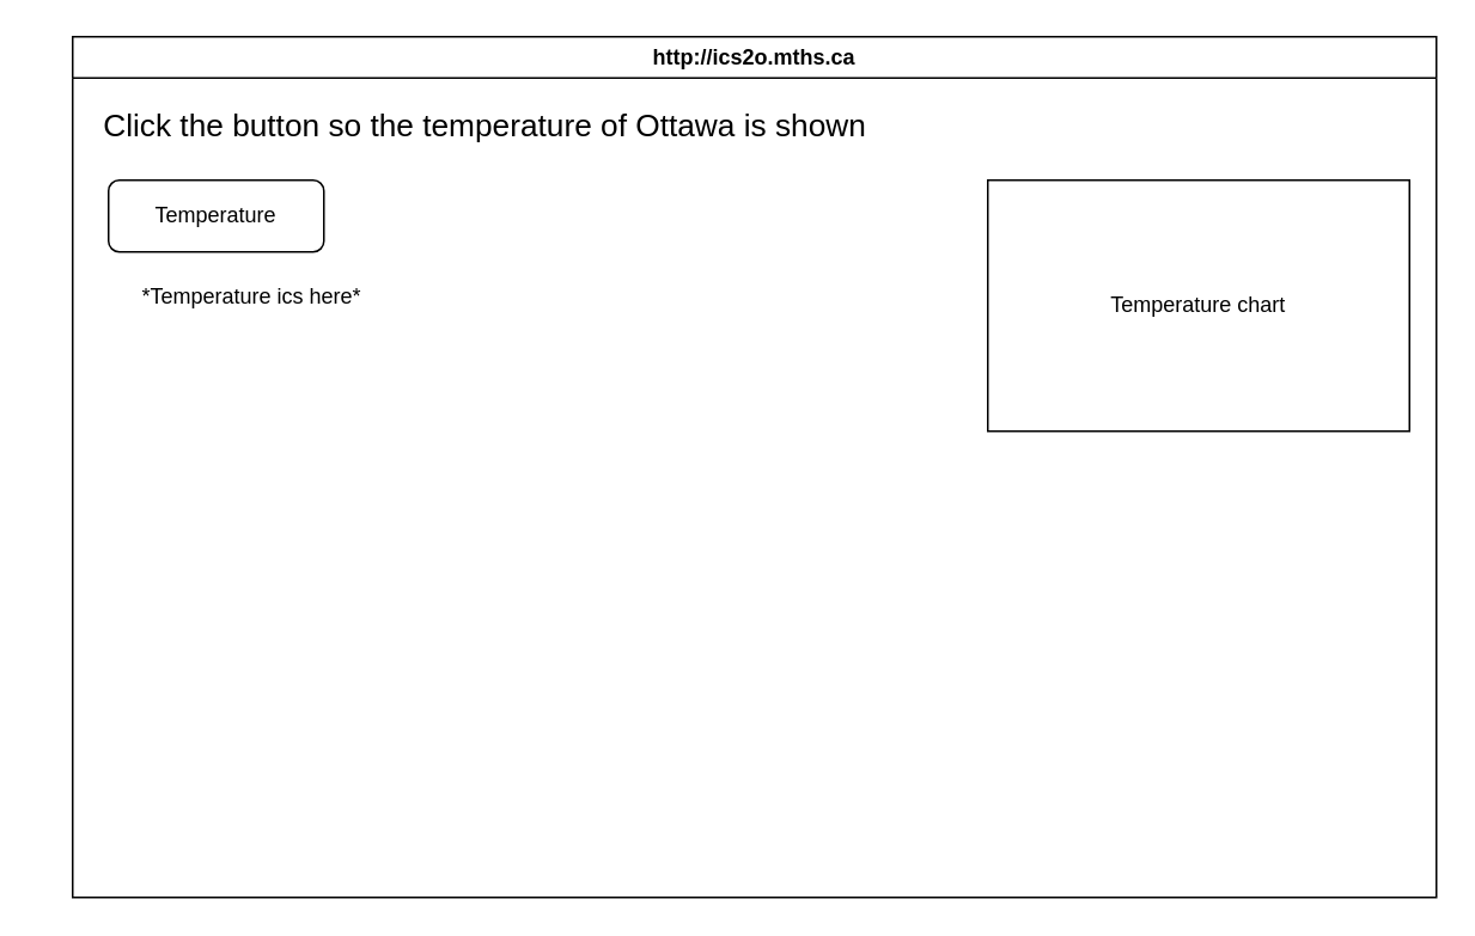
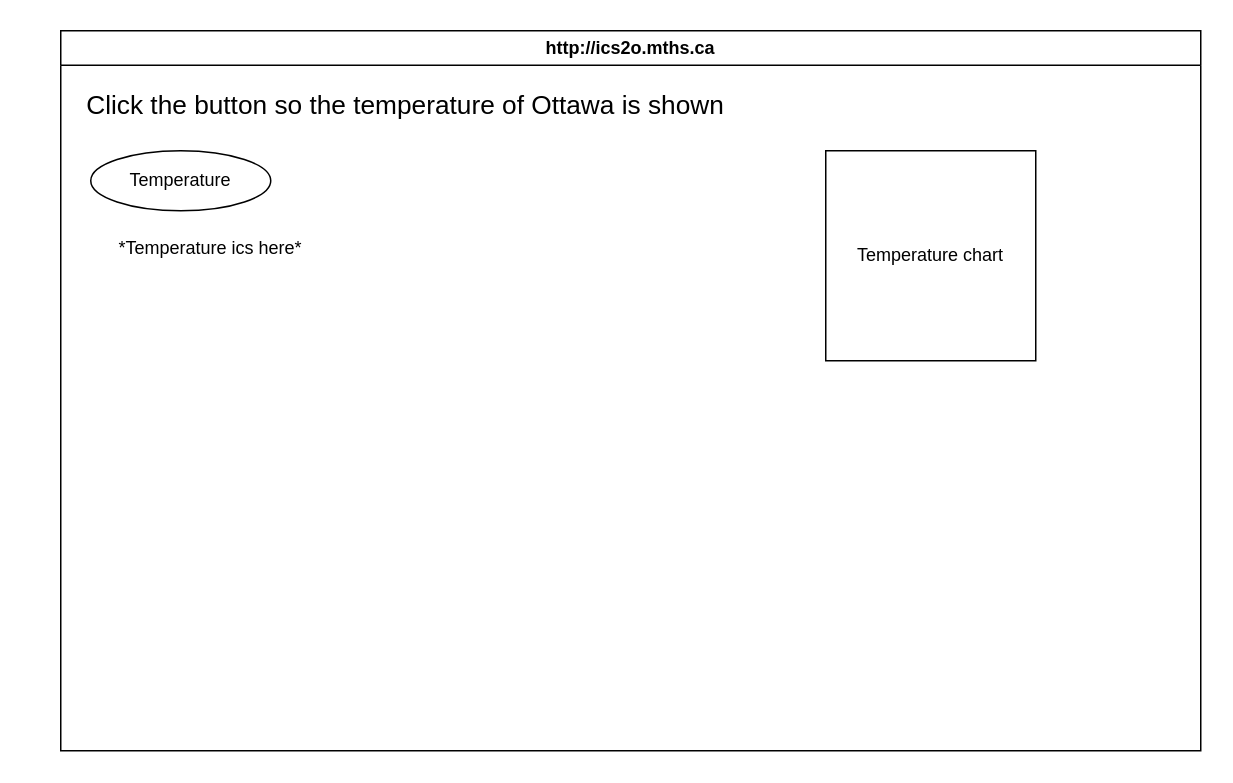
  <mxCell id="0" />
  <mxCell id="1" parent="0" />
  <mxCell id="2" value="http://ics2o.mths.ca" style="swimlane;whiteSpace=wrap;html=1;" parent="1" vertex="1"><mxGeometry x="40" y="20" width="760" height="480" as="geometry" /></mxCell>
  <mxCell id="3" value="&lt;span style=&quot;font-family: Helvetica, Arial, sans-serif; font-size: 17.5px; text-align: start;&quot;&gt;&lt;font color=&quot;#000000&quot;&gt;Click the button so the temperature of Ottawa is shown&lt;/font&gt;&lt;/span&gt;" style="text;html=1;strokeColor=none;fillColor=none;align=center;verticalAlign=middle;whiteSpace=wrap;rounded=0;" vertex="1" parent="2"><mxGeometry x="-20" y="30" width="500" height="40" as="geometry" /></mxCell>
- <mxCell id="4" value="Temperature" style="rounded=1;whiteSpace=wrap;html=1;labelBackgroundColor=none;fontColor=#000000;" vertex="1" parent="2"><mxGeometry x="20" y="80" width="120" height="40" as="geometry" /></mxCell>
+ <mxCell id="4" value="Temperature" style="ellipse;whiteSpace=wrap;html=1;labelBackgroundColor=none;fontColor=#000000;" vertex="1" parent="2"><mxGeometry x="20" y="80" width="120" height="40" as="geometry" /></mxCell>
  <mxCell id="5" value="*Temperature ics here*" style="text;html=1;strokeColor=none;fillColor=none;align=center;verticalAlign=middle;whiteSpace=wrap;rounded=0;labelBackgroundColor=none;fontColor=#000000;" vertex="1" parent="2"><mxGeometry x="10" y="130" width="180" height="30" as="geometry" /></mxCell>
- <mxCell id="6" value="Temperature chart" style="whiteSpace=wrap;html=1;aspect=fixed;labelBackgroundColor=none;fontColor=#000000;" vertex="1" parent="2"><mxGeometry x="510" y="80" width="235" height="140" as="geometry" /></mxCell>
+ <mxCell id="6" value="Temperature chart" style="whiteSpace=wrap;html=1;aspect=fixed;labelBackgroundColor=none;fontColor=#000000;" vertex="1" parent="2"><mxGeometry x="510" y="80" width="140" height="140" as="geometry" /></mxCell>
